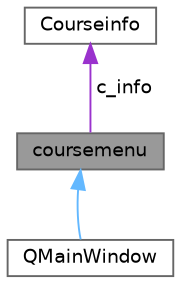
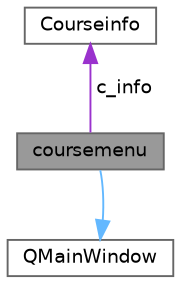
  digraph {
    node [color=gray40 fillcolor=white fontname=Helvetica fontsize=10 shape=box style=filled]
    edge [dir=back fontname=Helvetica fontsize=10 labelfontname=Helvetica labelfontsize=10 style=solid]
    n1 [fillcolor=grey60 fontcolor=black height=0.2 label=coursemenu width=0.4]
    n2 [height=0.2 label=QMainWindow width=0.4]
    n3 [height=0.2 label=Courseinfo width=0.4]
-   n1 -> n2 [color=steelblue1]
+   n2 -> n1 [color=steelblue1]
    n3 -> n1 [color=darkorchid3 label=" c_info"]
  }
